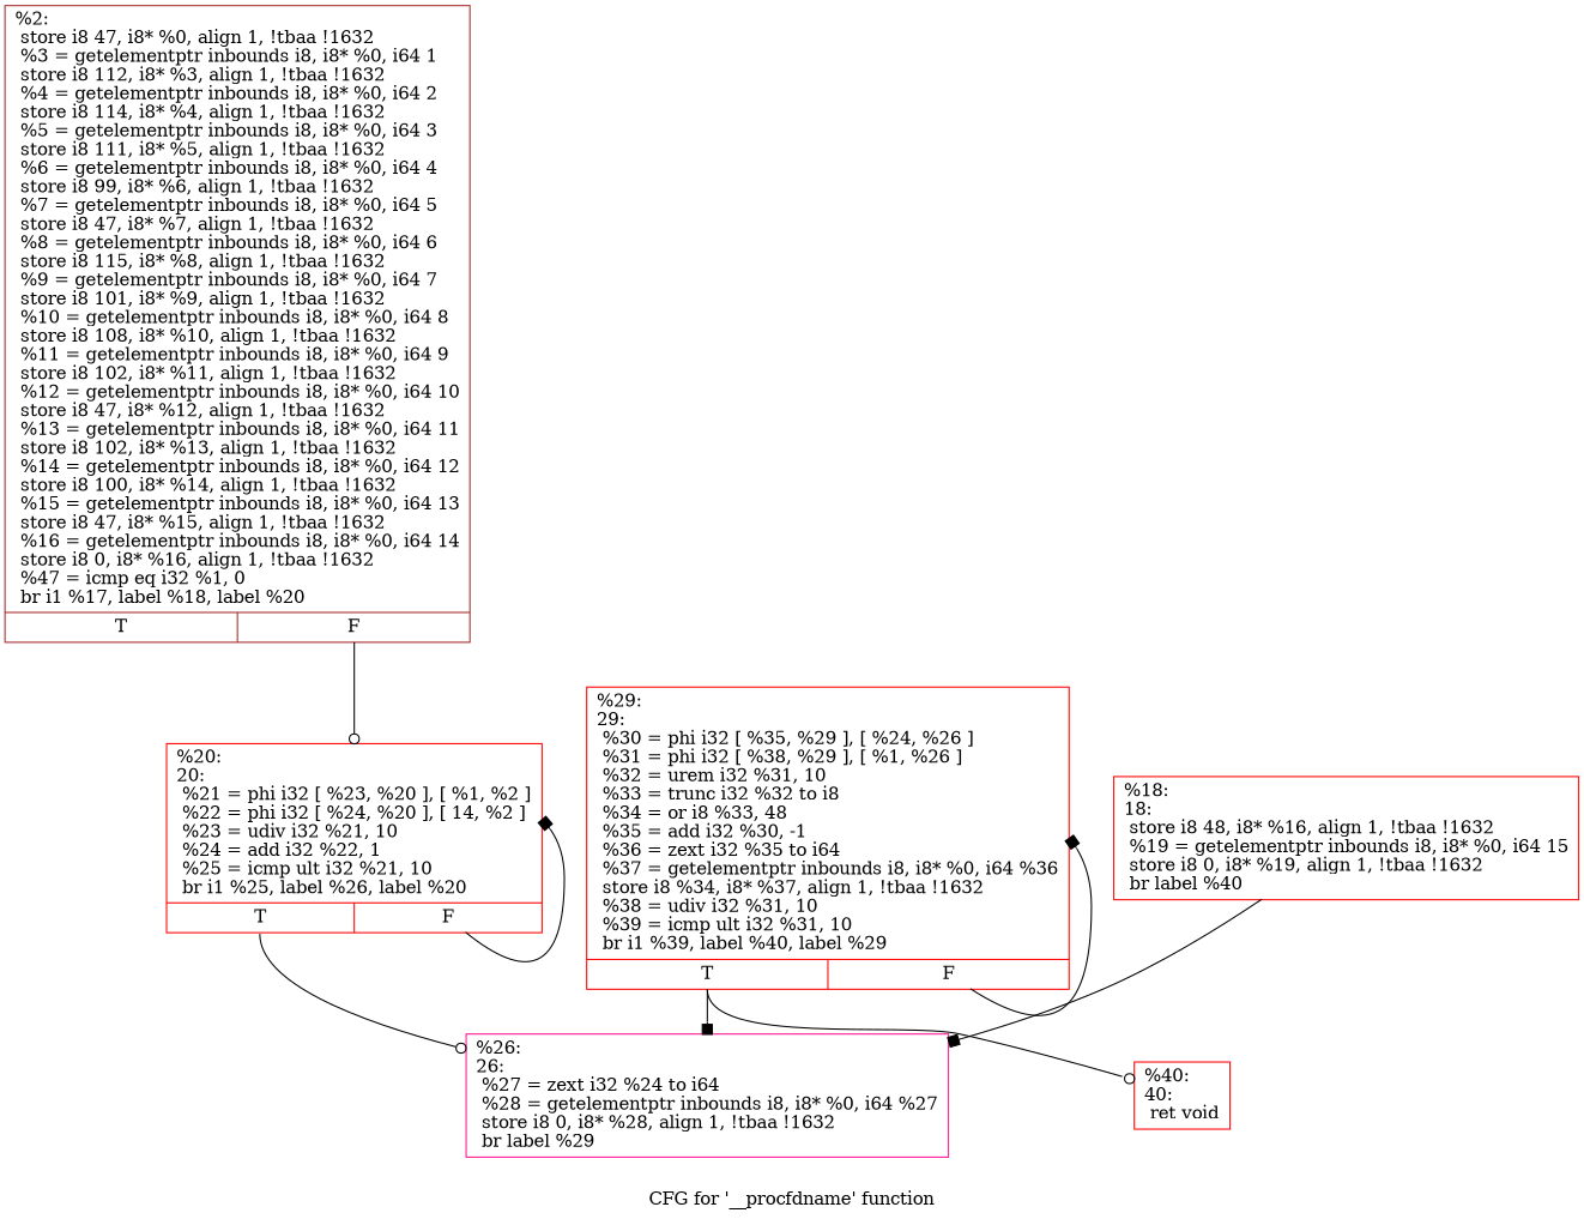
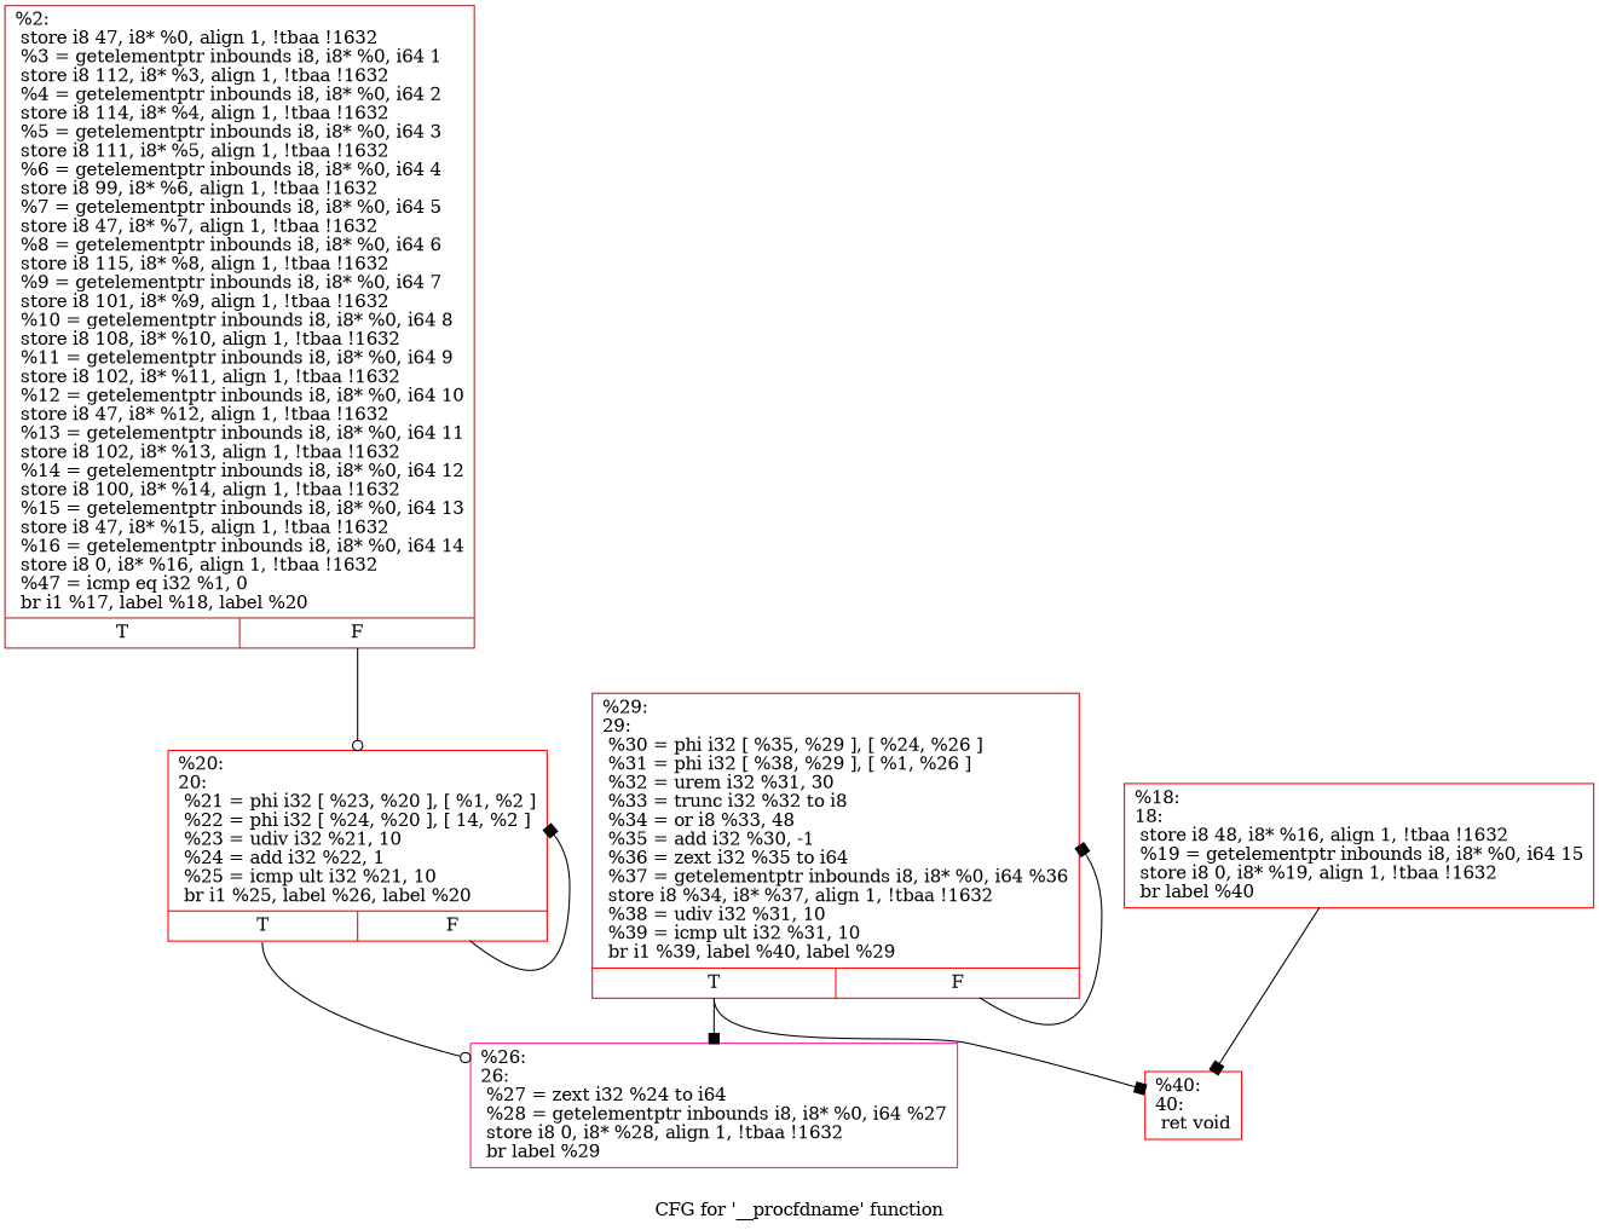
  digraph {
    label="CFG for '__procfdname' function"
    node [color=red shape=record]
    edge [arrowhead=box tailport=s0]
    n1 [color=brown label="{%2:\l  store i8 47, i8* %0, align 1, !tbaa !1632\l  %3 = getelementptr inbounds i8, i8* %0, i64 1\l  store i8 112, i8* %3, align 1, !tbaa !1632\l  %4 = getelementptr inbounds i8, i8* %0, i64 2\l  store i8 114, i8* %4, align 1, !tbaa !1632\l  %5 = getelementptr inbounds i8, i8* %0, i64 3\l  store i8 111, i8* %5, align 1, !tbaa !1632\l  %6 = getelementptr inbounds i8, i8* %0, i64 4\l  store i8 99, i8* %6, align 1, !tbaa !1632\l  %7 = getelementptr inbounds i8, i8* %0, i64 5\l  store i8 47, i8* %7, align 1, !tbaa !1632\l  %8 = getelementptr inbounds i8, i8* %0, i64 6\l  store i8 115, i8* %8, align 1, !tbaa !1632\l  %9 = getelementptr inbounds i8, i8* %0, i64 7\l  store i8 101, i8* %9, align 1, !tbaa !1632\l  %10 = getelementptr inbounds i8, i8* %0, i64 8\l  store i8 108, i8* %10, align 1, !tbaa !1632\l  %11 = getelementptr inbounds i8, i8* %0, i64 9\l  store i8 102, i8* %11, align 1, !tbaa !1632\l  %12 = getelementptr inbounds i8, i8* %0, i64 10\l  store i8 47, i8* %12, align 1, !tbaa !1632\l  %13 = getelementptr inbounds i8, i8* %0, i64 11\l  store i8 102, i8* %13, align 1, !tbaa !1632\l  %14 = getelementptr inbounds i8, i8* %0, i64 12\l  store i8 100, i8* %14, align 1, !tbaa !1632\l  %15 = getelementptr inbounds i8, i8* %0, i64 13\l  store i8 47, i8* %15, align 1, !tbaa !1632\l  %16 = getelementptr inbounds i8, i8* %0, i64 14\l  store i8 0, i8* %16, align 1, !tbaa !1632\l  %47 = icmp eq i32 %1, 0\l  br i1 %17, label %18, label %20\l|{<s0>T|<s1>F}}"]
    n2 [label="{%20:\l20:                                               \l  %21 = phi i32 [ %23, %20 ], [ %1, %2 ]\l  %22 = phi i32 [ %24, %20 ], [ 14, %2 ]\l  %23 = udiv i32 %21, 10\l  %24 = add i32 %22, 1\l  %25 = icmp ult i32 %21, 10\l  br i1 %25, label %26, label %20\l|{<s0>T|<s1>F}}"]
    n3 [label="{%18:\l18:                                               \l  store i8 48, i8* %16, align 1, !tbaa !1632\l  %19 = getelementptr inbounds i8, i8* %0, i64 15\l  store i8 0, i8* %19, align 1, !tbaa !1632\l  br label %40\l}"]
    n4 [label="{%40:\l40:                                               \l  ret void\l}"]
    n5 [color=deeppink label="{%26:\l26:                                               \l  %27 = zext i32 %24 to i64\l  %28 = getelementptr inbounds i8, i8* %0, i64 %27\l  store i8 0, i8* %28, align 1, !tbaa !1632\l  br label %29\l}"]
-   n6 [label="{%29:\l29:                                               \l  %30 = phi i32 [ %35, %29 ], [ %24, %26 ]\l  %31 = phi i32 [ %38, %29 ], [ %1, %26 ]\l  %32 = urem i32 %31, 10\l  %33 = trunc i32 %32 to i8\l  %34 = or i8 %33, 48\l  %35 = add i32 %30, -1\l  %36 = zext i32 %35 to i64\l  %37 = getelementptr inbounds i8, i8* %0, i64 %36\l  store i8 %34, i8* %37, align 1, !tbaa !1632\l  %38 = udiv i32 %31, 10\l  %39 = icmp ult i32 %31, 10\l  br i1 %39, label %40, label %29\l|{<s0>T|<s1>F}}"]
+   n6 [label="{%29:\l29:                                               \l  %30 = phi i32 [ %35, %29 ], [ %24, %26 ]\l  %31 = phi i32 [ %38, %29 ], [ %1, %26 ]\l  %32 = urem i32 %31, 30\l  %33 = trunc i32 %32 to i8\l  %34 = or i8 %33, 48\l  %35 = add i32 %30, -1\l  %36 = zext i32 %35 to i64\l  %37 = getelementptr inbounds i8, i8* %0, i64 %36\l  store i8 %34, i8* %37, align 1, !tbaa !1632\l  %38 = udiv i32 %31, 10\l  %39 = icmp ult i32 %31, 10\l  br i1 %39, label %40, label %29\l|{<s0>T|<s1>F}}"]
    n1 -> n2 [arrowhead=odot tailport=s1]
    n2 -> n2 [tailport=s1]
    n2 -> n5 [arrowhead=odot]
-   n3 -> n5
-   n6 -> n4 [arrowhead=odot]
+   n3 -> n4
+   n6 -> n4
    n6 -> n5
    n6 -> n6 [tailport=s1]
  }
